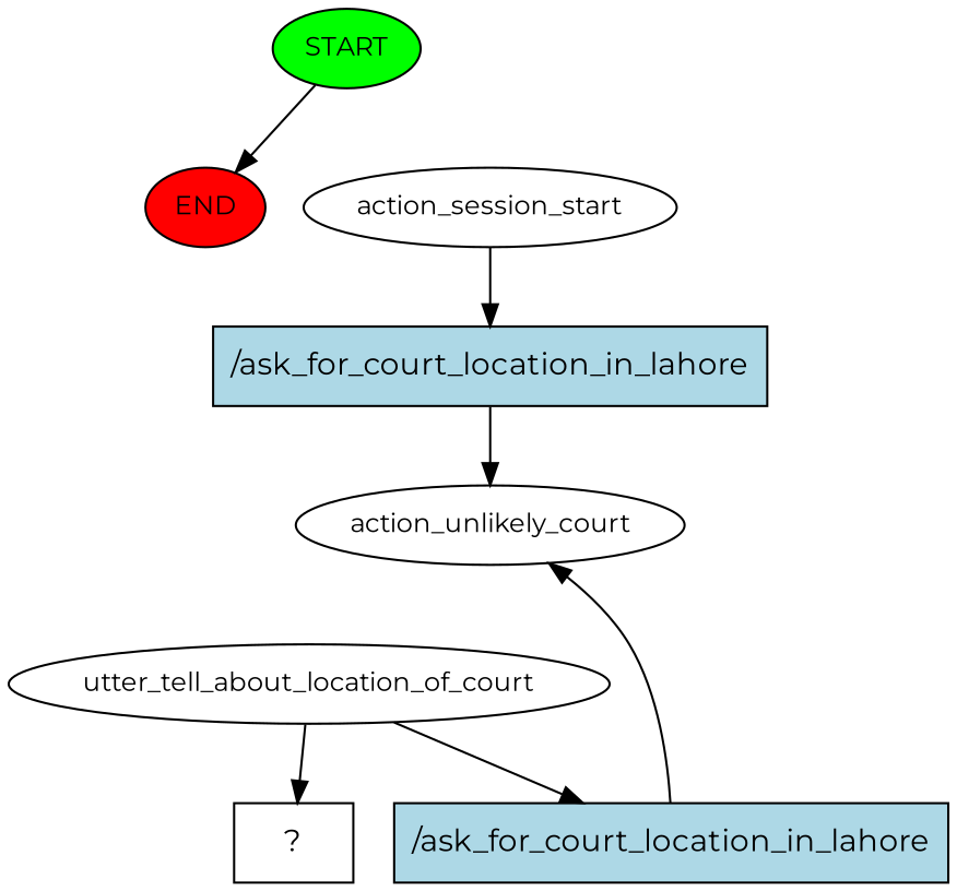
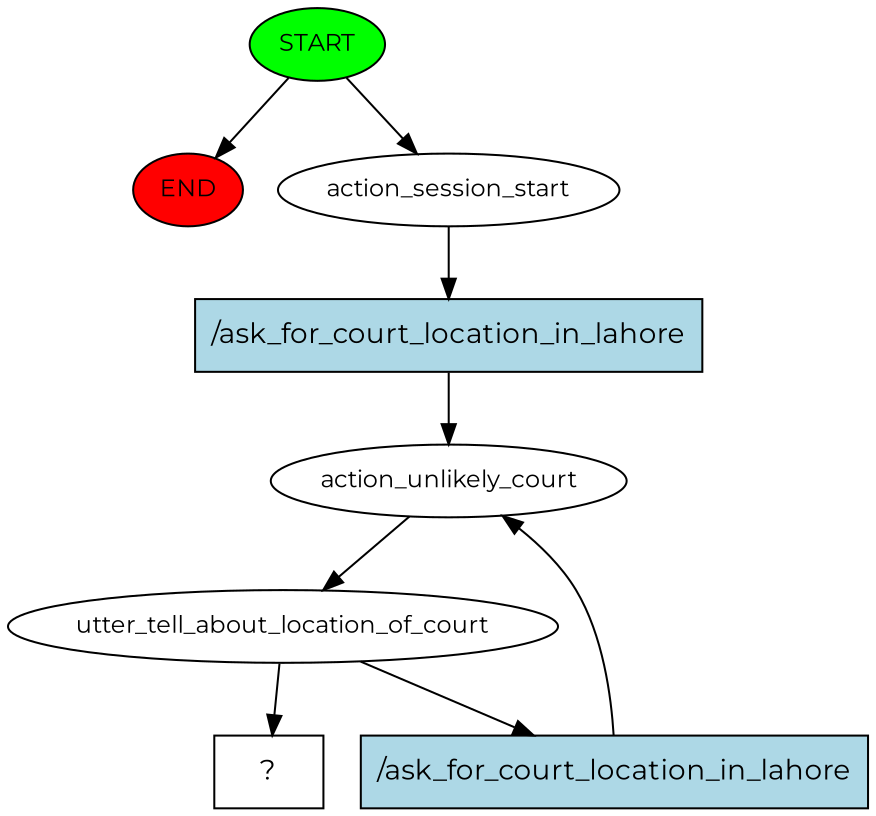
  digraph {
    fontname=Montserrat
    node [fontname=Montserrat fontsize=12]
    edge [fontname=Montserrat]
    n1 [fillcolor=green label=START style=filled]
    n2 [fillcolor=red label=END style=filled]
    n3 [label=action_session_start]
    n4 [fillcolor=lightblue label="/ask_for_court_location_in_lahore" shape=rect style=filled fontsize=""]
    n5 [label=action_unlikely_court]
    n6 [label=utter_tell_about_location_of_court]
    n7 [label="  ?  " shape=rect fontsize=""]
    n8 [fillcolor=lightblue label="/ask_for_court_location_in_lahore" shape=rect style=filled fontsize=""]
    n1 -> n2
+   n1 -> n3
    n3 -> n4
    n4 -> n5
+   n5 -> n6
    n6 -> n7
    n6 -> n8
    n8 -> n5
  }
